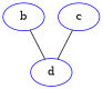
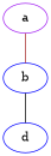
  graph {
    node [color=blue]
    edge [color=black]
+   a [color=purple height=0.5 width=0.75]
    b [height=0.5 width=0.75]
    d [height=0.5 width=0.75]
-   c [height=0.5 width=0.75]
+   a -- b [color=brown]
    b -- d
-   c -- d
  }
